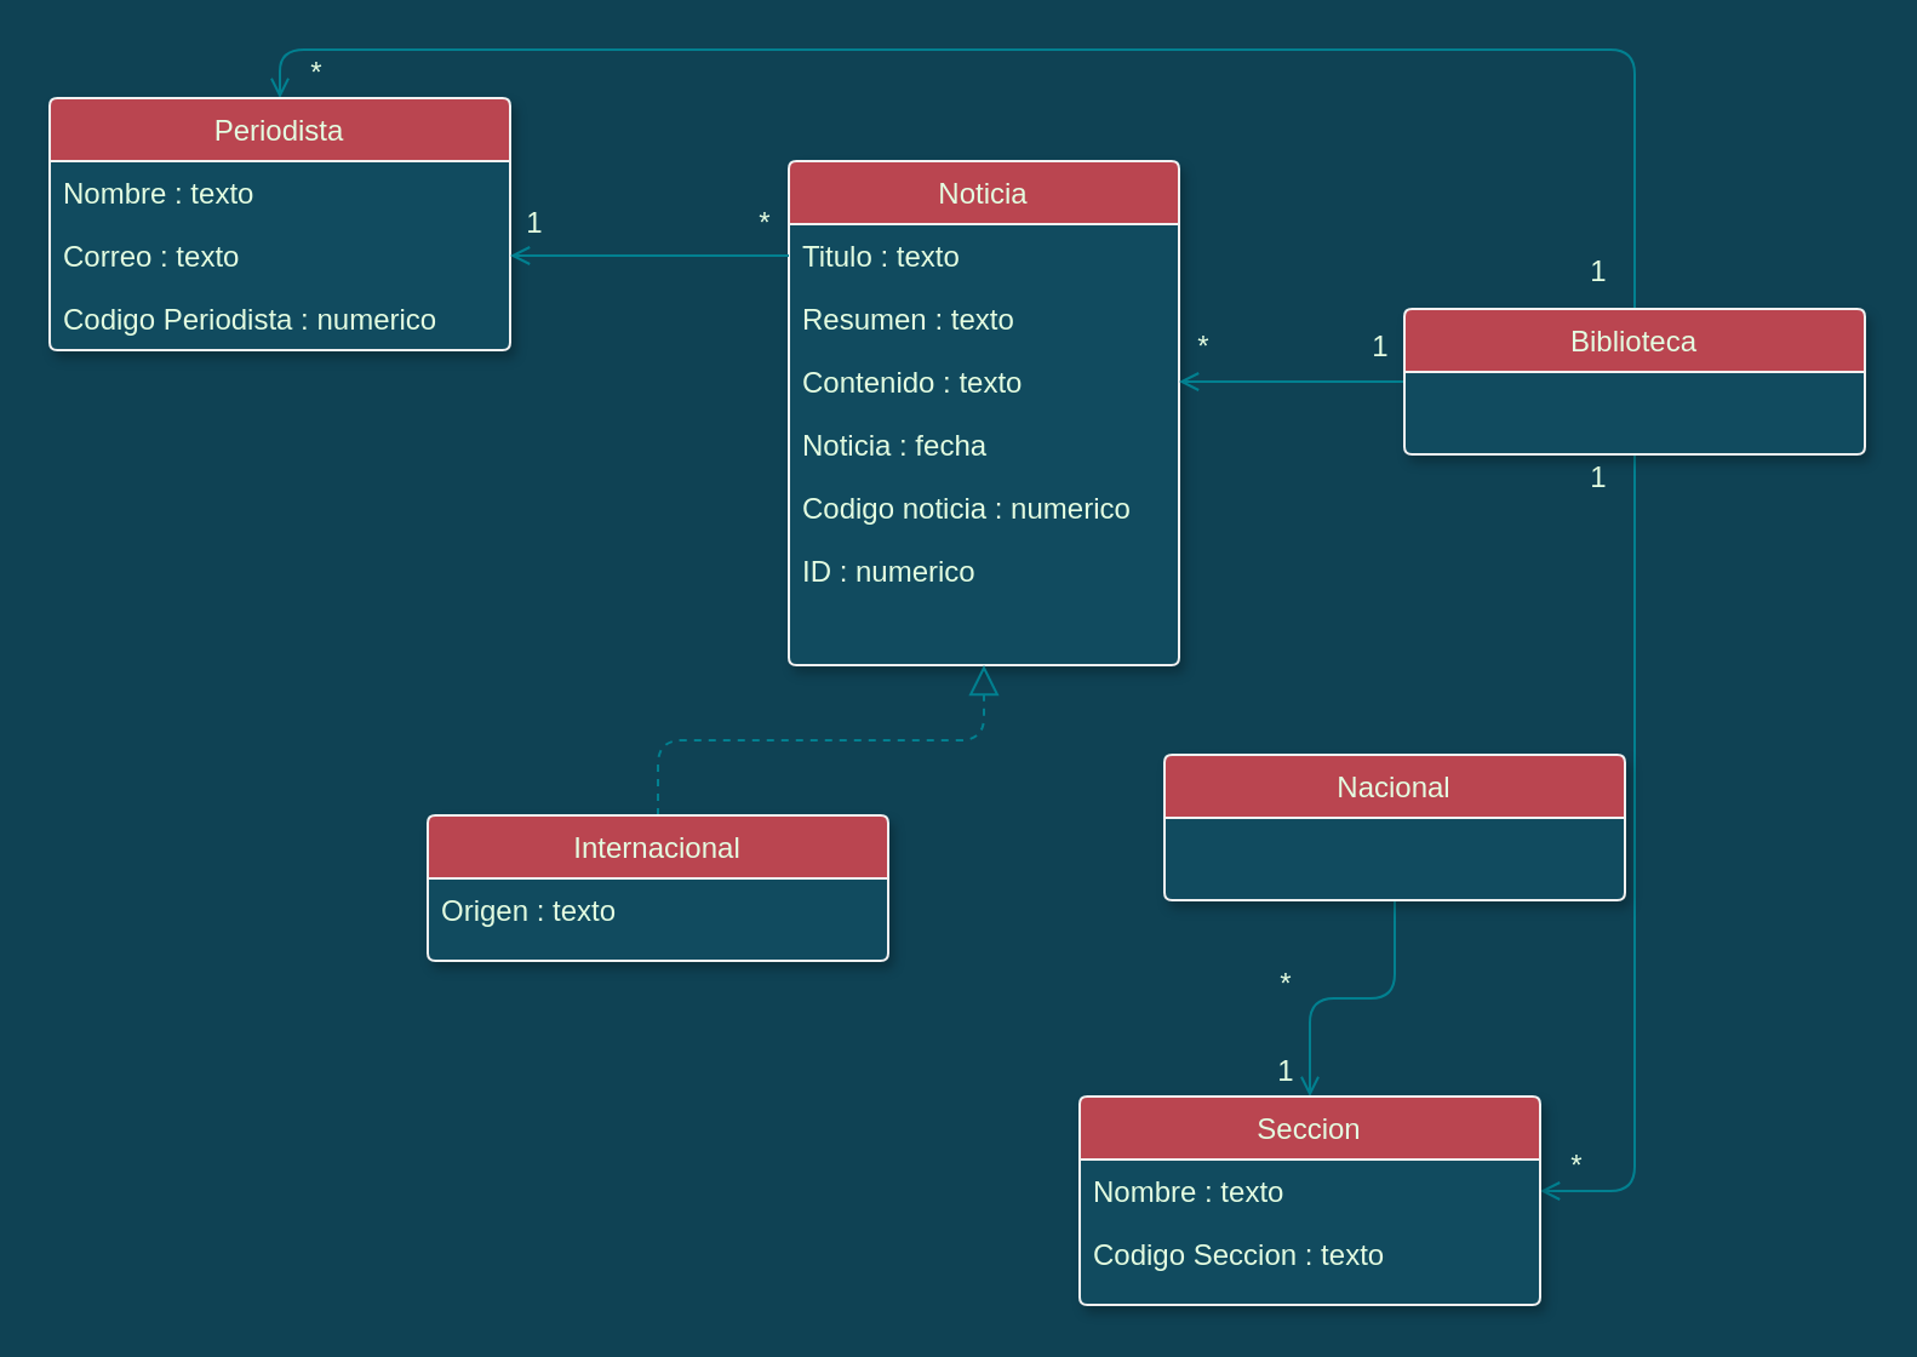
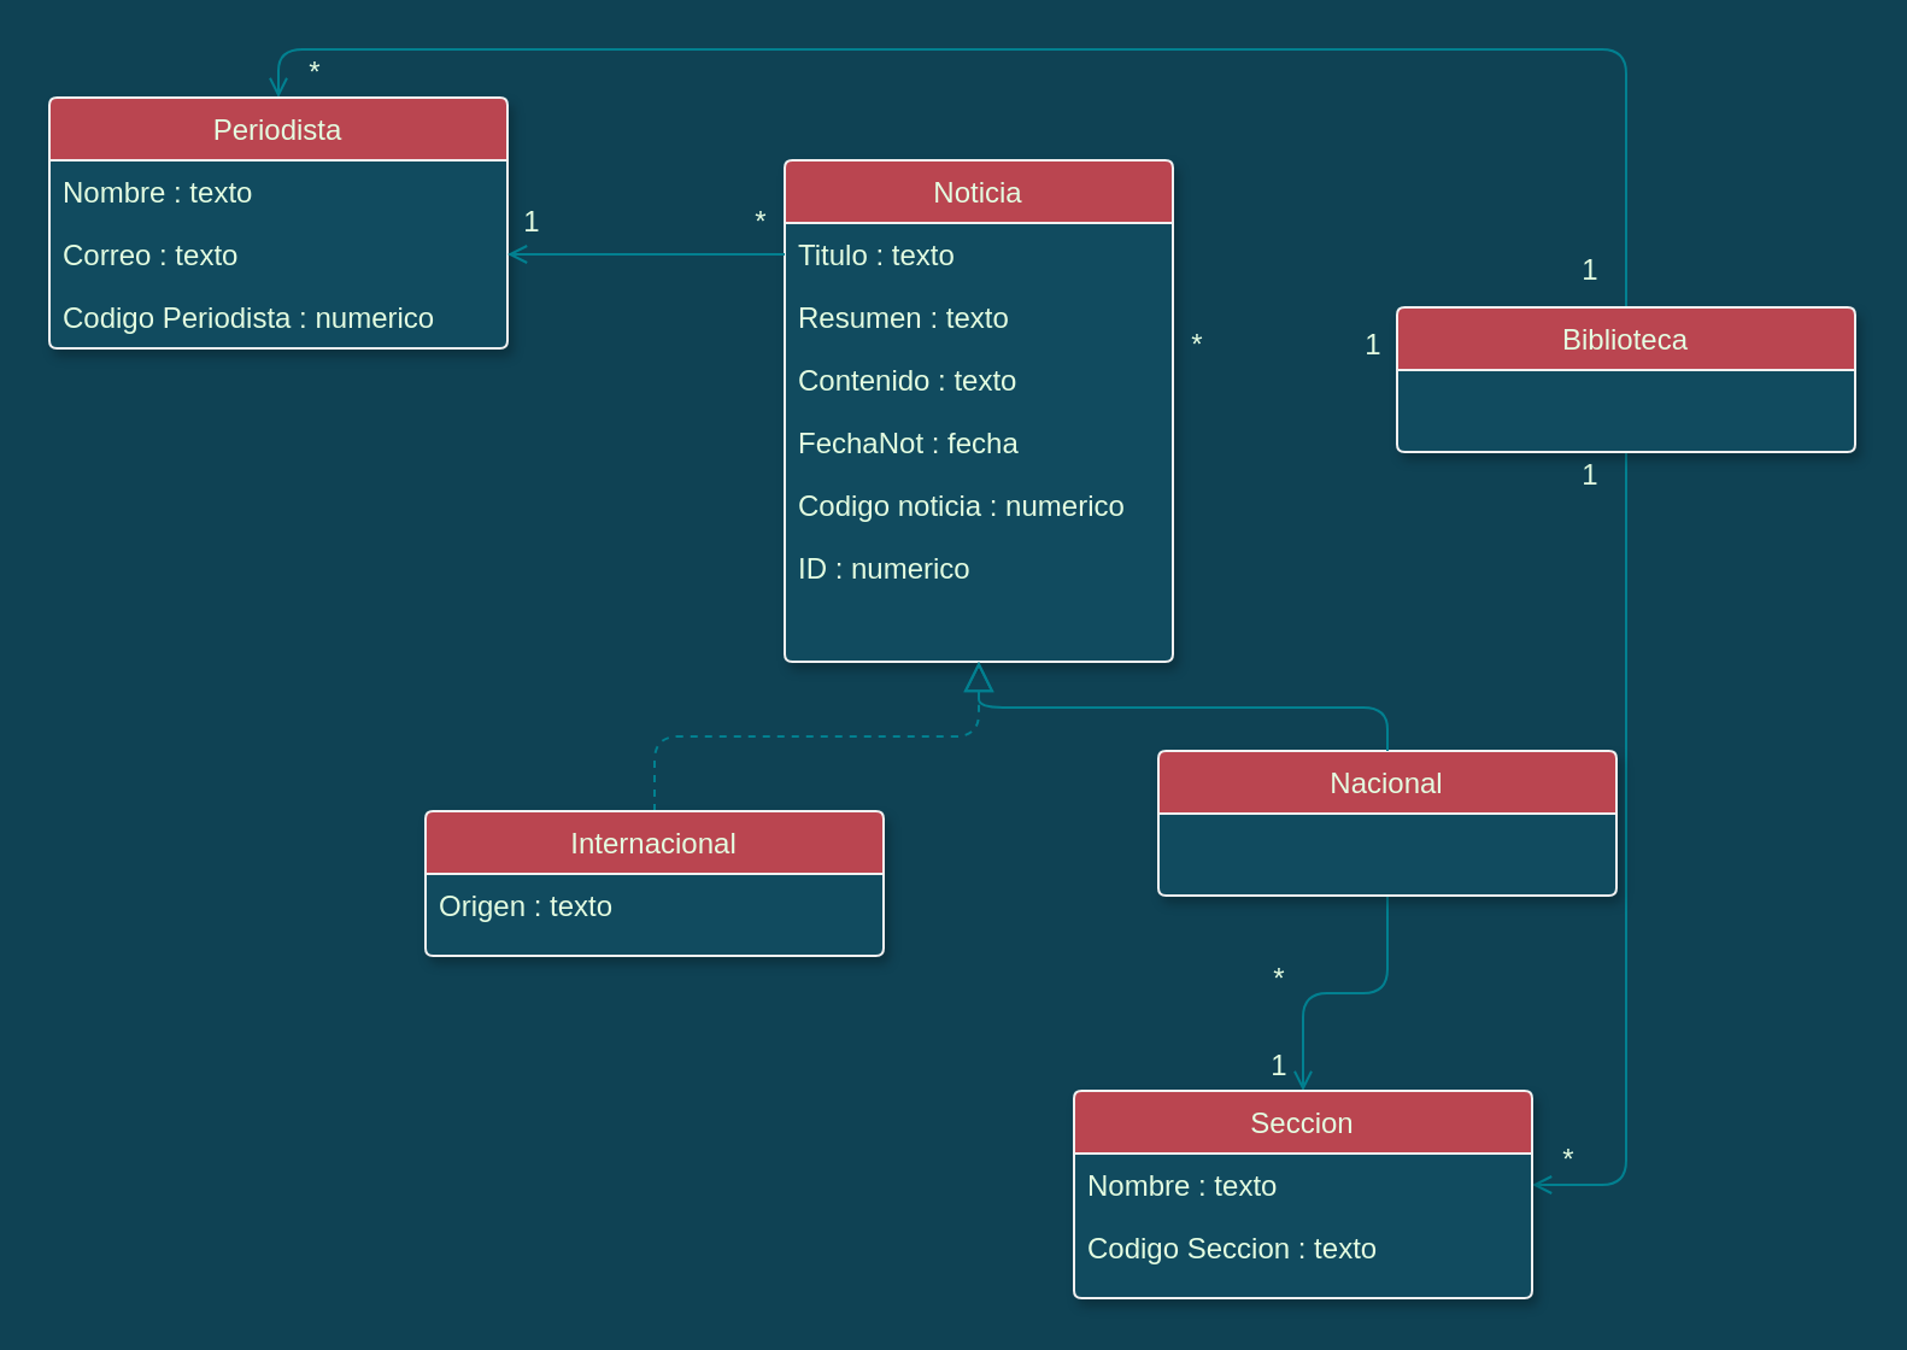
  <mxCell id="0" />
  <mxCell id="1" parent="0" />
  <mxCell id="2" value="Noticia" style="swimlane;fontStyle=0;align=center;verticalAlign=top;childLayout=stackLayout;horizontal=1;startSize=26;horizontalStack=0;resizeParent=1;resizeLast=0;collapsible=1;marginBottom=0;rounded=1;shadow=1;strokeWidth=1;fillColor=#BA4550;strokeColor=#f0f0f0;fontColor=#E4FDE1;swimlaneFillColor=#114B5F;glass=0;arcSize=4;" parent="1" vertex="1"><mxGeometry x="325" y="66" width="161" height="208" as="geometry"><mxRectangle x="230" y="140" width="160" height="26" as="alternateBounds" /></mxGeometry></mxCell>
  <mxCell id="3" value="Titulo : texto" style="text;align=left;verticalAlign=top;spacingLeft=4;spacingRight=4;overflow=hidden;rotatable=0;points=[[0,0.5],[1,0.5]];portConstraint=eastwest;fontColor=#E4FDE1;" parent="2" vertex="1"><mxGeometry y="26" width="161" height="26" as="geometry" /></mxCell>
  <mxCell id="4" value="Resumen : texto" style="text;align=left;verticalAlign=top;spacingLeft=4;spacingRight=4;overflow=hidden;rotatable=0;points=[[0,0.5],[1,0.5]];portConstraint=eastwest;fontColor=#E4FDE1;" parent="2" vertex="1"><mxGeometry y="52" width="161" height="26" as="geometry" /></mxCell>
  <mxCell id="5" value="Contenido : texto" style="text;align=left;verticalAlign=top;spacingLeft=4;spacingRight=4;overflow=hidden;rotatable=0;points=[[0,0.5],[1,0.5]];portConstraint=eastwest;fontColor=#E4FDE1;" parent="2" vertex="1"><mxGeometry y="78" width="161" height="26" as="geometry" /></mxCell>
- <mxCell id="6" value="Noticia : fecha" style="text;align=left;verticalAlign=top;spacingLeft=4;spacingRight=4;overflow=hidden;rotatable=0;points=[[0,0.5],[1,0.5]];portConstraint=eastwest;fontStyle=0;fontColor=#E4FDE1;" parent="2" vertex="1"><mxGeometry y="104" width="161" height="26" as="geometry" /></mxCell>
+ <mxCell id="6" value="FechaNot : fecha" style="text;align=left;verticalAlign=top;spacingLeft=4;spacingRight=4;overflow=hidden;rotatable=0;points=[[0,0.5],[1,0.5]];portConstraint=eastwest;fontStyle=0;fontColor=#E4FDE1;" parent="2" vertex="1"><mxGeometry y="104" width="161" height="26" as="geometry" /></mxCell>
  <mxCell id="7" value="Codigo noticia : numerico" style="text;align=left;verticalAlign=top;spacingLeft=4;spacingRight=4;overflow=hidden;rotatable=0;points=[[0,0.5],[1,0.5]];portConstraint=eastwest;rounded=0;shadow=0;html=0;fontColor=#E4FDE1;" parent="2" vertex="1"><mxGeometry y="130" width="161" height="26" as="geometry" /></mxCell>
  <mxCell id="8" value="ID : numerico" style="text;align=left;verticalAlign=top;spacingLeft=4;spacingRight=4;overflow=hidden;rotatable=0;points=[[0,0.5],[1,0.5]];portConstraint=eastwest;rounded=0;shadow=0;html=0;fontColor=#E4FDE1;" parent="2" vertex="1"><mxGeometry y="156" width="161" height="26" as="geometry" /></mxCell>
  <mxCell id="9" style="edgeStyle=orthogonalEdgeStyle;rounded=1;sketch=0;orthogonalLoop=1;jettySize=auto;html=1;exitX=0.5;exitY=0;exitDx=0;exitDy=0;entryX=0.5;entryY=0;entryDx=0;entryDy=0;shadow=0;fontColor=#E4FDE1;endArrow=open;endFill=0;strokeColor=#028090;fillColor=#F45B69;" parent="1" source="36" target="11" edge="1"><mxGeometry relative="1" as="geometry"><mxPoint x="680" y="154" as="sourcePoint" /></mxGeometry></mxCell>
  <mxCell id="10" style="edgeStyle=orthogonalEdgeStyle;rounded=1;sketch=0;orthogonalLoop=1;jettySize=auto;html=1;exitX=0.5;exitY=1;exitDx=0;exitDy=0;entryX=1;entryY=0.5;entryDx=0;entryDy=0;shadow=0;fontColor=#E4FDE1;endArrow=open;endFill=0;strokeColor=#028090;fillColor=#F45B69;" parent="1" source="36" target="24" edge="1"><mxGeometry relative="1" as="geometry"><mxPoint x="680" y="212" as="sourcePoint" /></mxGeometry></mxCell>
  <mxCell id="11" value="Periodista" style="swimlane;fontStyle=0;align=center;verticalAlign=top;childLayout=stackLayout;horizontal=1;startSize=26;horizontalStack=0;resizeParent=1;resizeLast=0;collapsible=1;marginBottom=0;rounded=1;shadow=1;strokeWidth=1;fillColor=#BA4550;strokeColor=#f0f0f0;fontColor=#E4FDE1;swimlaneFillColor=#114B5F;glass=0;arcSize=4;" parent="1" vertex="1"><mxGeometry x="20" y="40" width="190" height="104" as="geometry"><mxRectangle x="130" y="380" width="160" height="26" as="alternateBounds" /></mxGeometry></mxCell>
  <mxCell id="12" value="Nombre : texto" style="text;align=left;verticalAlign=top;spacingLeft=4;spacingRight=4;overflow=hidden;rotatable=0;points=[[0,0.5],[1,0.5]];portConstraint=eastwest;fontColor=#E4FDE1;" parent="11" vertex="1"><mxGeometry y="26" width="190" height="26" as="geometry" /></mxCell>
  <mxCell id="13" value="Correo : texto" style="text;align=left;verticalAlign=top;spacingLeft=4;spacingRight=4;overflow=hidden;rotatable=0;points=[[0,0.5],[1,0.5]];portConstraint=eastwest;fontColor=#E4FDE1;" parent="11" vertex="1"><mxGeometry y="52" width="190" height="26" as="geometry" /></mxCell>
  <mxCell id="14" value="Codigo Periodista : numerico" style="text;align=left;verticalAlign=top;spacingLeft=4;spacingRight=4;overflow=hidden;rotatable=0;points=[[0,0.5],[1,0.5]];portConstraint=eastwest;fontColor=#E4FDE1;" parent="11" vertex="1"><mxGeometry y="78" width="190" height="26" as="geometry" /></mxCell>
  <mxCell id="15" style="edgeStyle=orthogonalEdgeStyle;rounded=1;sketch=0;orthogonalLoop=1;jettySize=auto;html=1;exitX=0.5;exitY=1;exitDx=0;exitDy=0;entryX=0.5;entryY=0;entryDx=0;entryDy=0;shadow=0;fontColor=#E4FDE1;endArrow=open;endFill=0;strokeColor=#028090;fillColor=#F45B69;" parent="1" source="16" target="23" edge="1"><mxGeometry relative="1" as="geometry" /></mxCell>
  <mxCell id="16" value="Nacional" style="swimlane;fontStyle=0;align=center;verticalAlign=top;childLayout=stackLayout;horizontal=1;startSize=26;horizontalStack=0;resizeParent=1;resizeLast=0;collapsible=1;marginBottom=0;rounded=1;shadow=1;strokeWidth=1;fillColor=#BA4550;strokeColor=#f0f0f0;fontColor=#E4FDE1;swimlaneFillColor=#114B5F;glass=0;arcSize=4;" parent="1" vertex="1"><mxGeometry x="480" y="311" width="190" height="60" as="geometry"><mxRectangle x="130" y="380" width="160" height="26" as="alternateBounds" /></mxGeometry></mxCell>
+ <mxCell id="17" value="" style="endArrow=block;endSize=10;endFill=0;shadow=0;strokeWidth=1;edgeStyle=elbowEdgeStyle;elbow=vertical;entryX=0.5;entryY=1;entryDx=0;entryDy=0;strokeColor=#028090;fontColor=#E4FDE1;labelBackgroundColor=#114B5F;labelBorderColor=none;sketch=0;rounded=1;exitX=0.5;exitY=0;exitDx=0;exitDy=0;" parent="1" source="16" target="2" edge="1"><mxGeometry width="160" relative="1" as="geometry"><mxPoint x="559" y="322" as="sourcePoint" /><mxPoint x="-424" y="-86" as="targetPoint" /></mxGeometry></mxCell>
  <mxCell id="18" value="" style="endArrow=block;endSize=10;endFill=0;shadow=0;strokeWidth=1;rounded=1;edgeStyle=elbowEdgeStyle;elbow=vertical;exitX=0.5;exitY=0;exitDx=0;exitDy=0;entryX=0.5;entryY=1;entryDx=0;entryDy=0;strokeColor=#028090;fontColor=#E4FDE1;labelBackgroundColor=#114B5F;sketch=0;dashed=1;" parent="1" source="19" target="2" edge="1"><mxGeometry width="160" relative="1" as="geometry"><mxPoint x="311" y="336" as="sourcePoint" /><mxPoint x="-394" y="-76" as="targetPoint" /></mxGeometry></mxCell>
  <mxCell id="19" value="Internacional" style="swimlane;fontStyle=0;align=center;verticalAlign=top;childLayout=stackLayout;horizontal=1;startSize=26;horizontalStack=0;resizeParent=1;resizeLast=0;collapsible=1;marginBottom=0;rounded=1;shadow=1;strokeWidth=1;fillColor=#BA4550;strokeColor=#f0f0f0;fontColor=#E4FDE1;swimlaneFillColor=#114B5F;glass=0;arcSize=4;" parent="1" vertex="1"><mxGeometry x="176" y="336" width="190" height="60" as="geometry"><mxRectangle x="130" y="380" width="160" height="26" as="alternateBounds" /></mxGeometry></mxCell>
  <mxCell id="20" value="Origen : texto" style="text;align=left;verticalAlign=top;spacingLeft=4;spacingRight=4;overflow=hidden;rotatable=0;points=[[0,0.5],[1,0.5]];portConstraint=eastwest;fontColor=#E4FDE1;" parent="19" vertex="1"><mxGeometry y="26" width="190" height="26" as="geometry" /></mxCell>
  <mxCell id="21" value="*" style="text;html=1;align=center;verticalAlign=middle;resizable=0;points=[];autosize=1;strokeColor=none;fontColor=#E4FDE1;" parent="1" vertex="1"><mxGeometry x="305" y="82" width="20" height="20" as="geometry" /></mxCell>
  <mxCell id="22" value="1" style="text;html=1;align=center;verticalAlign=middle;resizable=0;points=[];autosize=1;strokeColor=none;fontColor=#E4FDE1;" parent="1" vertex="1"><mxGeometry x="210" y="82" width="20" height="20" as="geometry" /></mxCell>
  <mxCell id="23" value="Seccion" style="swimlane;fontStyle=0;align=center;verticalAlign=top;childLayout=stackLayout;horizontal=1;startSize=26;horizontalStack=0;resizeParent=1;resizeLast=0;collapsible=1;marginBottom=0;rounded=1;shadow=1;strokeWidth=1;fillColor=#BA4550;strokeColor=#f0f0f0;fontColor=#E4FDE1;swimlaneFillColor=#114B5F;glass=0;arcSize=4;" parent="1" vertex="1"><mxGeometry x="445" y="452" width="190" height="86" as="geometry"><mxRectangle x="130" y="380" width="160" height="26" as="alternateBounds" /></mxGeometry></mxCell>
  <mxCell id="24" value="Nombre : texto" style="text;align=left;verticalAlign=top;spacingLeft=4;spacingRight=4;overflow=hidden;rotatable=0;points=[[0,0.5],[1,0.5]];portConstraint=eastwest;fontColor=#E4FDE1;" parent="23" vertex="1"><mxGeometry y="26" width="190" height="26" as="geometry" /></mxCell>
  <mxCell id="25" value="Codigo Seccion : texto" style="text;align=left;verticalAlign=top;spacingLeft=4;spacingRight=4;overflow=hidden;rotatable=0;points=[[0,0.5],[1,0.5]];portConstraint=eastwest;fontColor=#E4FDE1;" parent="23" vertex="1"><mxGeometry y="52" width="190" height="26" as="geometry" /></mxCell>
  <mxCell id="26" style="edgeStyle=orthogonalEdgeStyle;rounded=1;sketch=0;orthogonalLoop=1;jettySize=auto;html=1;exitX=0;exitY=0.5;exitDx=0;exitDy=0;entryX=1;entryY=0.5;entryDx=0;entryDy=0;shadow=0;fontColor=#E4FDE1;strokeColor=#028090;fillColor=#F45B69;endArrow=open;endFill=0;" parent="1" source="3" target="13" edge="1"><mxGeometry relative="1" as="geometry" /></mxCell>
  <mxCell id="27" value="*" style="text;html=1;align=center;verticalAlign=middle;resizable=0;points=[];autosize=1;strokeColor=none;fontColor=#E4FDE1;" parent="1" vertex="1"><mxGeometry x="486" y="133" width="20" height="20" as="geometry" /></mxCell>
  <mxCell id="28" value="1" style="text;html=1;align=center;verticalAlign=middle;resizable=0;points=[];autosize=1;strokeColor=none;fontColor=#E4FDE1;" parent="1" vertex="1"><mxGeometry x="559" y="133" width="20" height="20" as="geometry" /></mxCell>
  <mxCell id="29" value="*" style="text;html=1;align=center;verticalAlign=middle;resizable=0;points=[];autosize=1;strokeColor=none;fontColor=#E4FDE1;" parent="1" vertex="1"><mxGeometry x="520" y="396" width="20" height="20" as="geometry" /></mxCell>
  <mxCell id="30" value="1" style="text;html=1;align=center;verticalAlign=middle;resizable=0;points=[];autosize=1;strokeColor=none;fontColor=#E4FDE1;" parent="1" vertex="1"><mxGeometry x="520" y="432" width="20" height="20" as="geometry" /></mxCell>
  <mxCell id="31" value="1" style="text;html=1;align=center;verticalAlign=middle;resizable=0;points=[];autosize=1;strokeColor=none;fontColor=#E4FDE1;" parent="1" vertex="1"><mxGeometry x="649" y="187" width="20" height="20" as="geometry" /></mxCell>
  <mxCell id="32" value="*" style="text;html=1;align=center;verticalAlign=middle;resizable=0;points=[];autosize=1;strokeColor=none;fontColor=#E4FDE1;" parent="1" vertex="1"><mxGeometry x="640" y="471" width="20" height="20" as="geometry" /></mxCell>
  <mxCell id="33" value="*" style="text;html=1;align=center;verticalAlign=middle;resizable=0;points=[];autosize=1;strokeColor=none;fontColor=#E4FDE1;" parent="1" vertex="1"><mxGeometry x="120" y="20" width="20" height="20" as="geometry" /></mxCell>
  <mxCell id="34" value="1" style="text;html=1;align=center;verticalAlign=middle;resizable=0;points=[];autosize=1;strokeColor=none;fontColor=#E4FDE1;" parent="1" vertex="1"><mxGeometry x="649" y="133" width="20" height="20" as="geometry" /></mxCell>
- <mxCell id="35" style="edgeStyle=orthogonalEdgeStyle;rounded=1;sketch=0;orthogonalLoop=1;jettySize=auto;html=1;entryX=1;entryY=0.5;entryDx=0;entryDy=0;shadow=0;fontColor=#E4FDE1;strokeColor=#028090;fillColor=#F45B69;endArrow=open;endFill=0;exitX=0;exitY=0.5;exitDx=0;exitDy=0;" parent="1" source="36" target="5" edge="1"><mxGeometry relative="1" as="geometry"><mxPoint x="600" y="183" as="sourcePoint" /><mxPoint x="540" y="114" as="targetPoint" /></mxGeometry></mxCell>
  <mxCell id="36" value="Biblioteca" style="swimlane;fontStyle=0;align=center;verticalAlign=top;childLayout=stackLayout;horizontal=1;startSize=26;horizontalStack=0;resizeParent=1;resizeLast=0;collapsible=1;marginBottom=0;rounded=1;shadow=1;strokeWidth=1;fillColor=#BA4550;strokeColor=#f0f0f0;fontColor=#E4FDE1;swimlaneFillColor=#114B5F;glass=0;arcSize=4;" parent="1" vertex="1"><mxGeometry x="579" y="127" width="190" height="60" as="geometry"><mxRectangle x="130" y="380" width="160" height="26" as="alternateBounds" /></mxGeometry></mxCell>
  <mxCell id="37" value="1" style="text;html=1;align=center;verticalAlign=middle;resizable=0;points=[];autosize=1;strokeColor=none;fontColor=#E4FDE1;" vertex="1" parent="1"><mxGeometry x="649" y="102" width="20" height="20" as="geometry" /></mxCell>
